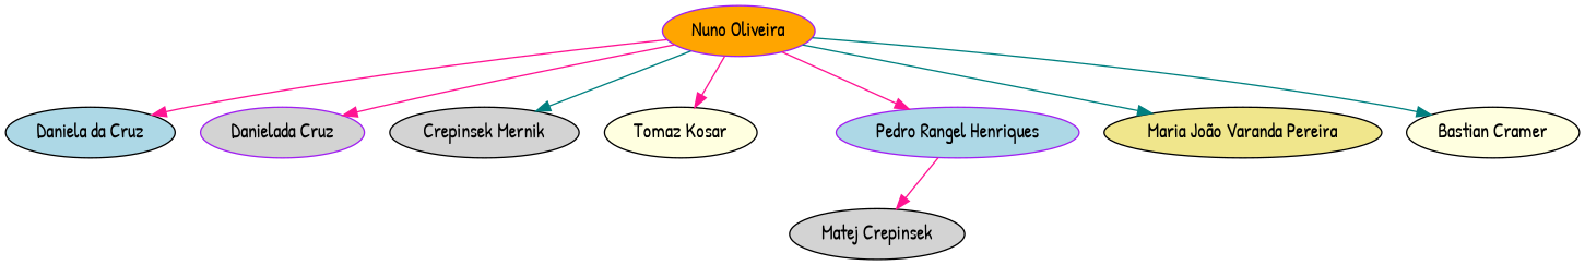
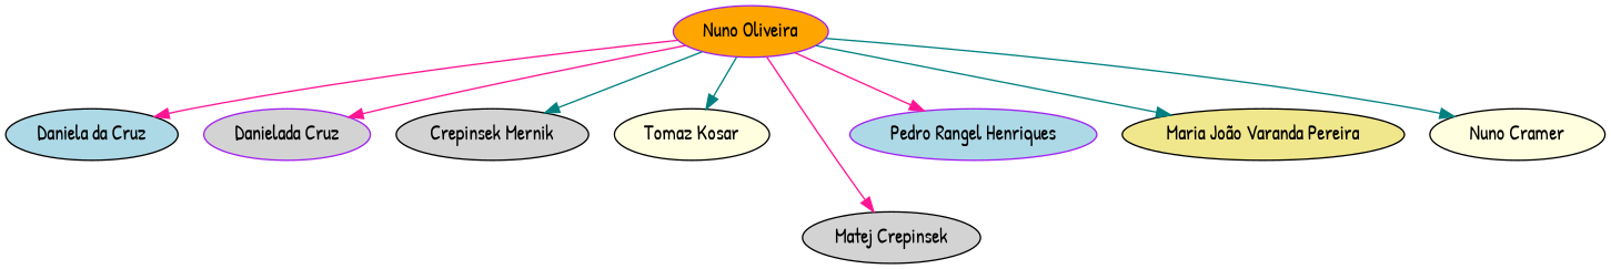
  digraph {
    fontname="Patrick Hand"
    node [color=black fillcolor=lightgrey fontname="Patrick Hand" style=filled]
    edge [color=deeppink fontname="Patrick Hand"]
    n1 [color=purple fillcolor=orange label="Nuno Oliveira"]
    n2 [fillcolor=lightblue label="Daniela da Cruz"]
    n3 [color=purple label="Danielada Cruz"]
    n4 [label="Crepinsek Mernik"]
    n5 [fillcolor=lightyellow label="Tomaz Kosar"]
    n6 [label="Matej Crepinsek"]
    n7 [color=purple fillcolor=lightblue label="Pedro Rangel Henriques"]
    n8 [fillcolor=khaki label="Maria João Varanda Pereira"]
-   n9 [fillcolor=lightyellow label="Bastian Cramer"]
+   n9 [fillcolor=lightyellow label="Nuno Cramer"]
    n1 -> n2
    n1 -> n3
    n1 -> n4 [color=teal]
-   n1 -> n5
-   n7 -> n6
+   n1 -> n5 [color=teal]
+   n1 -> n6
    n1 -> n7
    n1 -> n8 [color=teal]
    n1 -> n9 [color=teal]
  }
